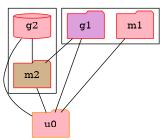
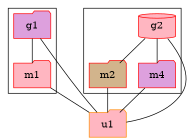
  digraph {
    node [color=red fillcolor=lightpink shape=folder style=filled]
    edge [dir=none style=solid]
    g1 [fillcolor=plum]
    m1
    g2 [shape=cylinder]
    m2 [fillcolor=tan]
-   u1 [color=darkorange label=u0]
+   m4 [fillcolor=plum]
+   u1 [color=darkorange]
    subgraph cluster_1 {
      g1
      m1
    }
    subgraph cluster_2 {
      g2
      m2
+     m4
    }
-   g1 -> m2
+   g1 -> m1
    g1 -> u1
    m1 -> u1
    g2 -> m2
+   g2 -> m4
    g2 -> u1
    m2 -> u1
+   m4 -> u1
  }
